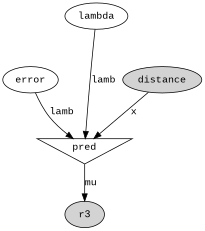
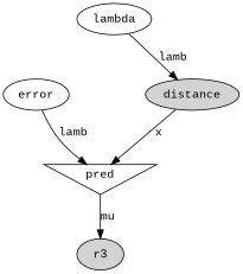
  digraph {
    fontname="Liberation Mono"
    node [fontname="Liberation Mono"]
    edge [fontname="Liberation Mono"]
    pred [shape=invtriangle]
    n2 [label=r3 style=filled]
    error
    lambda
    distance [style=filled]
    pred -> n2 [label=mu]
    error -> pred [label=lamb]
-   lambda -> pred [label=lamb]
+   lambda -> distance [label=lamb]
    distance -> pred [label=x]
  }
